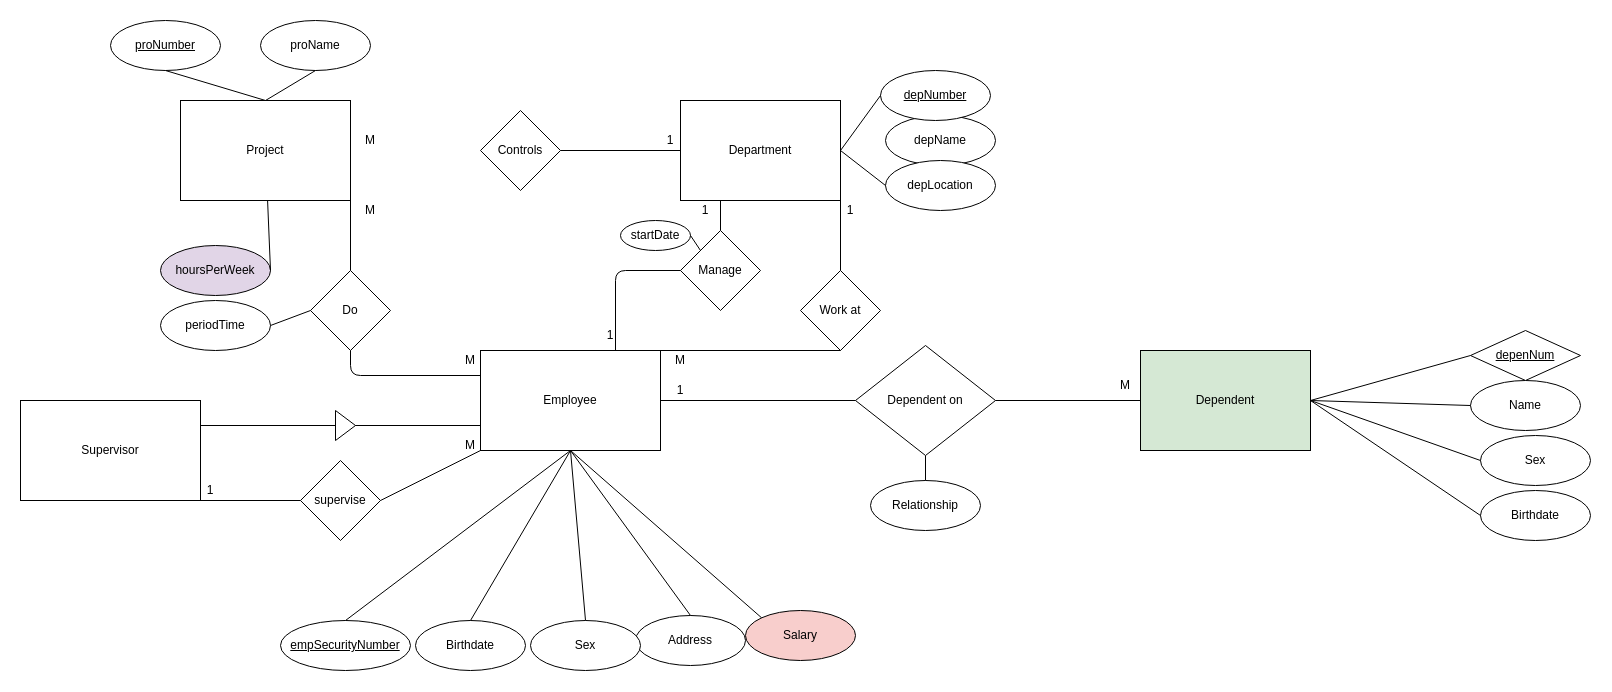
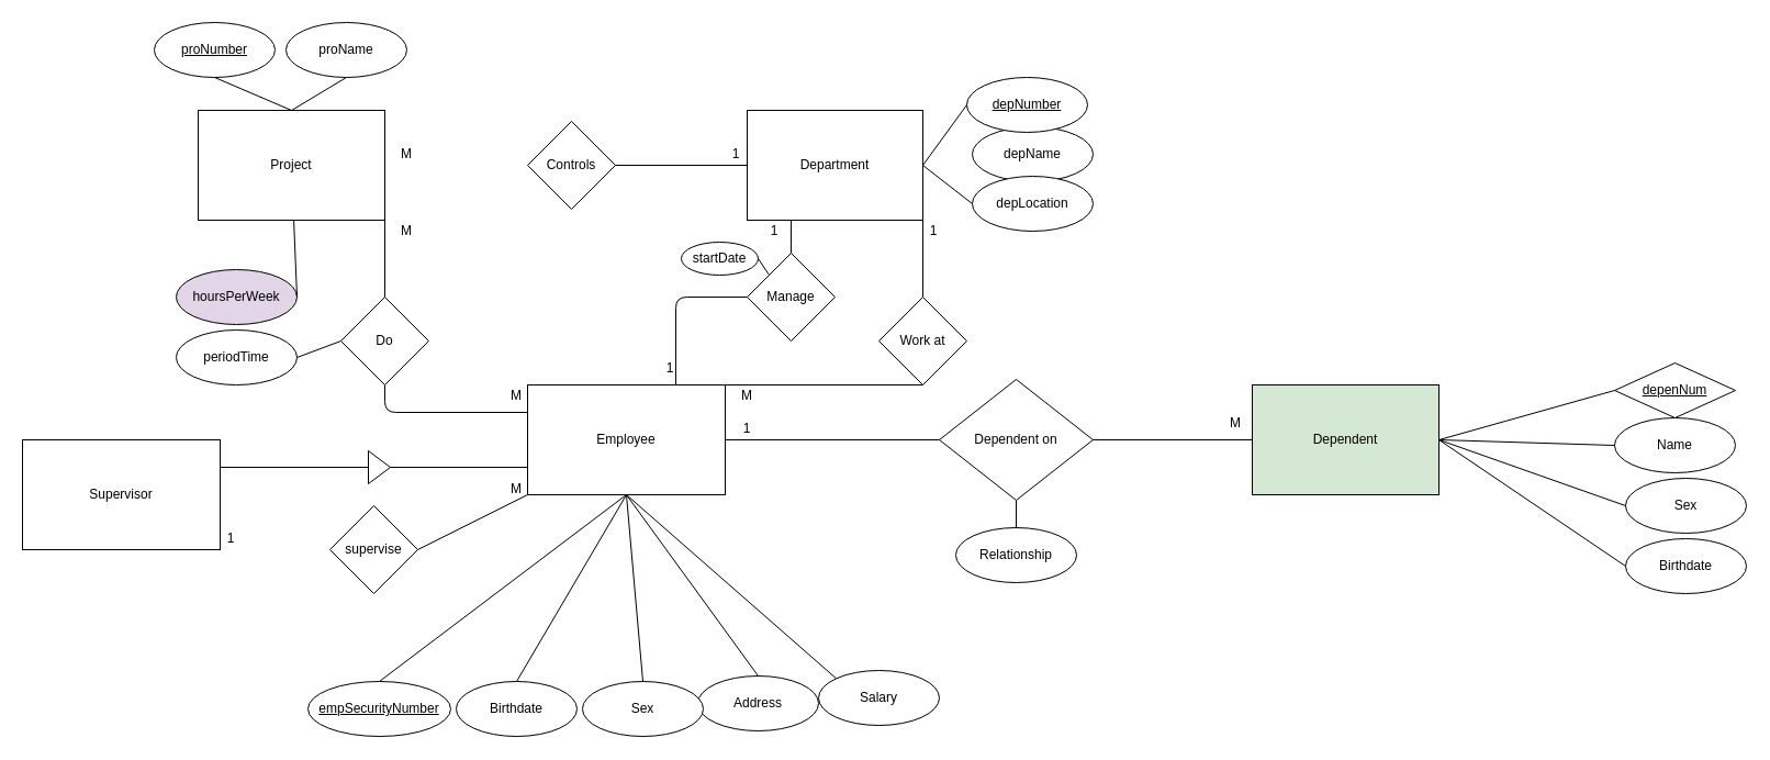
  <mxCell id="0" />
  <mxCell id="1" parent="0" />
  <mxCell id="2" value="Department&lt;br&gt;" style="rounded=0;whiteSpace=wrap;html=1;" vertex="1" parent="1"><mxGeometry x="680" y="100" width="160" height="100" as="geometry" /></mxCell>
  <mxCell id="3" value="depName&lt;br&gt;" style="ellipse;whiteSpace=wrap;html=1;" vertex="1" parent="1"><mxGeometry x="885" y="115" width="110" height="50" as="geometry" /></mxCell>
  <mxCell id="4" value="&lt;u&gt;depNumber&lt;/u&gt;" style="ellipse;whiteSpace=wrap;html=1;" vertex="1" parent="1"><mxGeometry x="880" y="70" width="110" height="50" as="geometry" /></mxCell>
  <mxCell id="5" value="Project&lt;br&gt;" style="rounded=0;whiteSpace=wrap;html=1;" vertex="1" parent="1"><mxGeometry x="180" y="100" width="170" height="100" as="geometry" /></mxCell>
- <mxCell id="6" value="&lt;u&gt;proNumber&lt;/u&gt;" style="ellipse;whiteSpace=wrap;html=1;" vertex="1" parent="1"><mxGeometry x="110" y="20" width="110" height="50" as="geometry" /></mxCell>
+ <mxCell id="6" value="&lt;u&gt;proNumber&lt;/u&gt;" style="ellipse;whiteSpace=wrap;html=1;" vertex="1" parent="1"><mxGeometry x="140" y="20" width="110" height="50" as="geometry" /></mxCell>
  <mxCell id="7" value="proName" style="ellipse;whiteSpace=wrap;html=1;" vertex="1" parent="1"><mxGeometry x="260" y="20" width="110" height="50" as="geometry" /></mxCell>
  <mxCell id="8" value="" style="endArrow=none;html=1;entryX=0.5;entryY=1;entryDx=0;entryDy=0;exitX=0.5;exitY=0;exitDx=0;exitDy=0;" edge="1" parent="1" source="5" target="6"><mxGeometry width="50" height="50" relative="1" as="geometry"><mxPoint x="220" y="220" as="sourcePoint" /><mxPoint x="270" y="170" as="targetPoint" /></mxGeometry></mxCell>
  <mxCell id="9" value="" style="endArrow=none;html=1;entryX=0.5;entryY=1;entryDx=0;entryDy=0;exitX=0.5;exitY=0;exitDx=0;exitDy=0;" edge="1" parent="1" source="5" target="7"><mxGeometry width="50" height="50" relative="1" as="geometry"><mxPoint x="220" y="220" as="sourcePoint" /><mxPoint x="270" y="170" as="targetPoint" /></mxGeometry></mxCell>
  <mxCell id="10" value="Employee&lt;br&gt;" style="rounded=0;whiteSpace=wrap;html=1;" vertex="1" parent="1"><mxGeometry x="480" y="350" width="180" height="100" as="geometry" /></mxCell>
  <mxCell id="11" value="&lt;u&gt;empSecurityNumber&lt;/u&gt;" style="ellipse;whiteSpace=wrap;html=1;" vertex="1" parent="1"><mxGeometry x="280" y="620" width="130" height="50" as="geometry" /></mxCell>
  <mxCell id="12" value="Dependent&lt;br&gt;" style="rounded=0;whiteSpace=wrap;html=1;fillColor=#d5e8d4;" vertex="1" parent="1"><mxGeometry x="1140" y="350" width="170" height="100" as="geometry" /></mxCell>
  <mxCell id="13" value="Address&lt;br&gt;" style="ellipse;whiteSpace=wrap;html=1;" vertex="1" parent="1"><mxGeometry x="635" y="615" width="110" height="50" as="geometry" /></mxCell>
- <mxCell id="14" value="Salary&lt;br&gt;" style="ellipse;whiteSpace=wrap;html=1;fillColor=#f8cecc;" vertex="1" parent="1"><mxGeometry x="745" y="610" width="110" height="50" as="geometry" /></mxCell>
+ <mxCell id="14" value="Salary&lt;br&gt;" style="ellipse;whiteSpace=wrap;html=1;" vertex="1" parent="1"><mxGeometry x="745" y="610" width="110" height="50" as="geometry" /></mxCell>
  <mxCell id="15" value="Sex" style="ellipse;whiteSpace=wrap;html=1;" vertex="1" parent="1"><mxGeometry x="530" y="620" width="110" height="50" as="geometry" /></mxCell>
  <mxCell id="16" value="Birthdate&lt;br&gt;" style="ellipse;whiteSpace=wrap;html=1;" vertex="1" parent="1"><mxGeometry x="415" y="620" width="110" height="50" as="geometry" /></mxCell>
  <mxCell id="17" value="&lt;u&gt;depenNum&lt;/u&gt;" style="rhombus;whiteSpace=wrap;html=1;" vertex="1" parent="1"><mxGeometry x="1470" y="330" width="110" height="50" as="geometry" /></mxCell>
  <mxCell id="18" value="Name&lt;br&gt;" style="ellipse;whiteSpace=wrap;html=1;" vertex="1" parent="1"><mxGeometry x="1470" y="380" width="110" height="50" as="geometry" /></mxCell>
  <mxCell id="19" value="Sex&lt;br&gt;" style="ellipse;whiteSpace=wrap;html=1;" vertex="1" parent="1"><mxGeometry x="1480" y="435" width="110" height="50" as="geometry" /></mxCell>
  <mxCell id="20" value="Birthdate" style="ellipse;whiteSpace=wrap;html=1;" vertex="1" parent="1"><mxGeometry x="1480" y="490" width="110" height="50" as="geometry" /></mxCell>
  <mxCell id="21" value="Relationship" style="ellipse;whiteSpace=wrap;html=1;" vertex="1" parent="1"><mxGeometry x="870" y="480" width="110" height="50" as="geometry" /></mxCell>
  <mxCell id="22" value="" style="endArrow=none;html=1;exitX=0;exitY=0.5;exitDx=0;exitDy=0;entryX=1;entryY=0.5;entryDx=0;entryDy=0;" edge="1" parent="1" source="17" target="12"><mxGeometry width="50" height="50" relative="1" as="geometry"><mxPoint x="1350" y="300" as="sourcePoint" /><mxPoint x="1400" y="250" as="targetPoint" /></mxGeometry></mxCell>
  <mxCell id="23" value="" style="endArrow=none;html=1;exitX=0;exitY=0.5;exitDx=0;exitDy=0;entryX=1;entryY=0.5;entryDx=0;entryDy=0;" edge="1" parent="1" source="18" target="12"><mxGeometry width="50" height="50" relative="1" as="geometry"><mxPoint x="1350" y="300" as="sourcePoint" /><mxPoint x="1330" y="340" as="targetPoint" /></mxGeometry></mxCell>
  <mxCell id="24" value="" style="endArrow=none;html=1;exitX=0;exitY=0.5;exitDx=0;exitDy=0;entryX=1;entryY=0.5;entryDx=0;entryDy=0;" edge="1" parent="1" source="19" target="12"><mxGeometry width="50" height="50" relative="1" as="geometry"><mxPoint x="1050" y="445" as="sourcePoint" /><mxPoint x="1350" y="510" as="targetPoint" /></mxGeometry></mxCell>
  <mxCell id="25" value="" style="endArrow=none;html=1;exitX=0;exitY=0.5;exitDx=0;exitDy=0;entryX=1;entryY=0.5;entryDx=0;entryDy=0;" edge="1" parent="1" source="20" target="12"><mxGeometry width="50" height="50" relative="1" as="geometry"><mxPoint x="1093.891" y="497.322" as="sourcePoint" /><mxPoint x="1130" y="460" as="targetPoint" /></mxGeometry></mxCell>
  <mxCell id="26" value="" style="endArrow=none;html=1;exitX=0.5;exitY=0;exitDx=0;exitDy=0;entryX=0.5;entryY=1;entryDx=0;entryDy=0;" edge="1" parent="1" source="21" target="30"><mxGeometry width="50" height="50" relative="1" as="geometry"><mxPoint x="1103.891" y="507.322" as="sourcePoint" /><mxPoint x="1140" y="470" as="targetPoint" /></mxGeometry></mxCell>
  <mxCell id="27" value="Work at&lt;br&gt;" style="rhombus;whiteSpace=wrap;html=1;rotation=0;" vertex="1" parent="1"><mxGeometry x="800" y="270" width="80" height="80" as="geometry" /></mxCell>
  <mxCell id="28" value="Controls" style="rhombus;whiteSpace=wrap;html=1;" vertex="1" parent="1"><mxGeometry x="480" y="110" width="80" height="80" as="geometry" /></mxCell>
  <mxCell id="29" value="Do" style="rhombus;whiteSpace=wrap;html=1;rotation=0;" vertex="1" parent="1"><mxGeometry x="310" y="270" width="80" height="80" as="geometry" /></mxCell>
  <mxCell id="30" value="Dependent on" style="rhombus;whiteSpace=wrap;html=1;" vertex="1" parent="1"><mxGeometry x="855" y="345" width="140" height="110" as="geometry" /></mxCell>
  <mxCell id="31" value="" style="endArrow=none;html=1;entryX=0;entryY=0.5;entryDx=0;entryDy=0;exitX=1;exitY=0.5;exitDx=0;exitDy=0;" edge="1" parent="1" source="2" target="4"><mxGeometry width="50" height="50" relative="1" as="geometry"><mxPoint x="390" y="360" as="sourcePoint" /><mxPoint x="440" y="310" as="targetPoint" /></mxGeometry></mxCell>
  <mxCell id="32" value="" style="endArrow=none;html=1;exitX=0.5;exitY=1;exitDx=0;exitDy=0;entryX=0.5;entryY=0;entryDx=0;entryDy=0;" edge="1" parent="1" source="10" target="11"><mxGeometry width="50" height="50" relative="1" as="geometry"><mxPoint x="270" y="320" as="sourcePoint" /><mxPoint x="320" y="270" as="targetPoint" /></mxGeometry></mxCell>
  <mxCell id="33" value="" style="endArrow=none;html=1;exitX=0.5;exitY=0;exitDx=0;exitDy=0;entryX=0.5;entryY=1;entryDx=0;entryDy=0;" edge="1" parent="1" source="16" target="10"><mxGeometry width="50" height="50" relative="1" as="geometry"><mxPoint x="460" y="320" as="sourcePoint" /><mxPoint x="510" y="270" as="targetPoint" /></mxGeometry></mxCell>
  <mxCell id="34" value="" style="endArrow=none;html=1;exitX=0.5;exitY=0;exitDx=0;exitDy=0;entryX=0.5;entryY=1;entryDx=0;entryDy=0;" edge="1" parent="1" source="15" target="10"><mxGeometry width="50" height="50" relative="1" as="geometry"><mxPoint x="335" y="540" as="sourcePoint" /><mxPoint x="480" y="460" as="targetPoint" /></mxGeometry></mxCell>
  <mxCell id="35" value="" style="endArrow=none;html=1;exitX=0.5;exitY=0;exitDx=0;exitDy=0;entryX=0.5;entryY=1;entryDx=0;entryDy=0;" edge="1" parent="1" source="13" target="10"><mxGeometry width="50" height="50" relative="1" as="geometry"><mxPoint x="345" y="550" as="sourcePoint" /><mxPoint x="500" y="480" as="targetPoint" /></mxGeometry></mxCell>
  <mxCell id="36" value="" style="endArrow=none;html=1;exitX=0;exitY=0;exitDx=0;exitDy=0;entryX=0.5;entryY=1;entryDx=0;entryDy=0;" edge="1" parent="1" source="14" target="10"><mxGeometry width="50" height="50" relative="1" as="geometry"><mxPoint x="355" y="560" as="sourcePoint" /><mxPoint x="510" y="490" as="targetPoint" /></mxGeometry></mxCell>
  <mxCell id="37" value="" style="endArrow=none;html=1;exitX=1;exitY=0.5;exitDx=0;exitDy=0;entryX=0;entryY=0.5;entryDx=0;entryDy=0;" edge="1" parent="1" source="10" target="30"><mxGeometry width="50" height="50" relative="1" as="geometry"><mxPoint x="460" y="320" as="sourcePoint" /><mxPoint x="510" y="270" as="targetPoint" /></mxGeometry></mxCell>
  <mxCell id="38" value="" style="endArrow=none;html=1;exitX=0;exitY=0.5;exitDx=0;exitDy=0;entryX=1;entryY=0.5;entryDx=0;entryDy=0;" edge="1" parent="1" source="12" target="30"><mxGeometry width="50" height="50" relative="1" as="geometry"><mxPoint x="1690" y="320" as="sourcePoint" /><mxPoint x="1740" y="270" as="targetPoint" /></mxGeometry></mxCell>
  <mxCell id="39" value="1" style="text;html=1;strokeColor=none;fillColor=none;align=center;verticalAlign=middle;whiteSpace=wrap;rounded=0;" vertex="1" parent="1"><mxGeometry x="660" y="380" width="40" height="20" as="geometry" /></mxCell>
  <mxCell id="40" value="M" style="text;html=1;strokeColor=none;fillColor=none;align=center;verticalAlign=middle;whiteSpace=wrap;rounded=0;" vertex="1" parent="1"><mxGeometry x="1100" y="365" width="50" height="40" as="geometry" /></mxCell>
  <mxCell id="41" value="" style="endArrow=none;html=1;entryX=0.5;entryY=1;entryDx=0;entryDy=0;exitX=1;exitY=0;exitDx=0;exitDy=0;" edge="1" parent="1" source="10" target="27"><mxGeometry width="50" height="50" relative="1" as="geometry"><mxPoint x="590" y="320" as="sourcePoint" /><mxPoint x="640" y="270" as="targetPoint" /></mxGeometry></mxCell>
  <mxCell id="42" value="" style="endArrow=none;html=1;entryX=1;entryY=1;entryDx=0;entryDy=0;exitX=0.5;exitY=0;exitDx=0;exitDy=0;" edge="1" parent="1" source="27" target="2"><mxGeometry width="50" height="50" relative="1" as="geometry"><mxPoint x="590" y="320" as="sourcePoint" /><mxPoint x="640" y="270" as="targetPoint" /></mxGeometry></mxCell>
  <mxCell id="43" value="M" style="text;html=1;strokeColor=none;fillColor=none;align=center;verticalAlign=middle;whiteSpace=wrap;rounded=0;" vertex="1" parent="1"><mxGeometry x="660" y="350" width="40" height="20" as="geometry" /></mxCell>
  <mxCell id="44" value="1" style="text;html=1;strokeColor=none;fillColor=none;align=center;verticalAlign=middle;whiteSpace=wrap;rounded=0;" vertex="1" parent="1"><mxGeometry x="830" y="200" width="40" height="20" as="geometry" /></mxCell>
  <mxCell id="45" value="" style="endArrow=none;html=1;exitX=0;exitY=0.25;exitDx=0;exitDy=0;entryX=0.5;entryY=1;entryDx=0;entryDy=0;" edge="1" parent="1" source="10" target="29"><mxGeometry width="50" height="50" relative="1" as="geometry"><mxPoint x="590" y="320" as="sourcePoint" /><mxPoint x="640" y="270" as="targetPoint" /><Array as="points"><mxPoint x="350" y="375" /></Array></mxGeometry></mxCell>
  <mxCell id="46" value="" style="endArrow=none;html=1;exitX=0.5;exitY=0;exitDx=0;exitDy=0;entryX=1;entryY=1;entryDx=0;entryDy=0;" edge="1" parent="1" source="29" target="5"><mxGeometry width="50" height="50" relative="1" as="geometry"><mxPoint x="590" y="320" as="sourcePoint" /><mxPoint x="640" y="270" as="targetPoint" /></mxGeometry></mxCell>
  <mxCell id="47" value="M" style="text;html=1;strokeColor=none;fillColor=none;align=center;verticalAlign=middle;whiteSpace=wrap;rounded=0;" vertex="1" parent="1"><mxGeometry x="450" y="350" width="40" height="20" as="geometry" /></mxCell>
  <mxCell id="48" value="M" style="text;html=1;strokeColor=none;fillColor=none;align=center;verticalAlign=middle;whiteSpace=wrap;rounded=0;" vertex="1" parent="1"><mxGeometry x="350" y="200" width="40" height="20" as="geometry" /></mxCell>
  <mxCell id="49" value="" style="endArrow=none;html=1;exitX=1;exitY=0.5;exitDx=0;exitDy=0;entryX=0;entryY=0.5;entryDx=0;entryDy=0;" edge="1" parent="1" source="28" target="2"><mxGeometry width="50" height="50" relative="1" as="geometry"><mxPoint x="630" y="300" as="sourcePoint" /><mxPoint x="680" y="250" as="targetPoint" /></mxGeometry></mxCell>
  <mxCell id="50" value="M" style="text;html=1;strokeColor=none;fillColor=none;align=center;verticalAlign=middle;whiteSpace=wrap;rounded=0;" vertex="1" parent="1"><mxGeometry x="350" y="130" width="40" height="20" as="geometry" /></mxCell>
  <mxCell id="51" value="1" style="text;html=1;strokeColor=none;fillColor=none;align=center;verticalAlign=middle;whiteSpace=wrap;rounded=0;" vertex="1" parent="1"><mxGeometry x="650" y="130" width="40" height="20" as="geometry" /></mxCell>
  <mxCell id="52" value="hoursPerWeek" style="ellipse;whiteSpace=wrap;html=1;fillColor=#e1d5e7;" vertex="1" parent="1"><mxGeometry x="160" y="245" width="110" height="50" as="geometry" /></mxCell>
  <mxCell id="53" value="" style="endArrow=none;html=1;exitX=1;exitY=0.5;exitDx=0;exitDy=0;" edge="1" parent="1" source="52" target="5"><mxGeometry width="50" height="50" relative="1" as="geometry"><mxPoint x="630" y="300" as="sourcePoint" /><mxPoint x="680" y="250" as="targetPoint" /></mxGeometry></mxCell>
  <mxCell id="54" value="Supervisor&lt;br&gt;" style="rounded=0;whiteSpace=wrap;html=1;" vertex="1" parent="1"><mxGeometry x="20" y="400" width="180" height="100" as="geometry" /></mxCell>
  <mxCell id="55" value="" style="endArrow=none;html=1;exitX=0.75;exitY=0.5;exitDx=0;exitDy=0;entryX=0;entryY=0.75;entryDx=0;entryDy=0;startArrow=none;exitPerimeter=0;" edge="1" parent="1" source="56" target="10"><mxGeometry width="50" height="50" relative="1" as="geometry"><mxPoint x="580" y="340" as="sourcePoint" /><mxPoint x="630" y="290" as="targetPoint" /></mxGeometry></mxCell>
  <mxCell id="56" value="" style="triangle;whiteSpace=wrap;html=1;" vertex="1" parent="1"><mxGeometry x="335" y="410" width="20" height="30" as="geometry" /></mxCell>
  <mxCell id="57" value="" style="endArrow=none;html=1;exitX=1;exitY=0.25;exitDx=0;exitDy=0;entryX=0;entryY=0.5;entryDx=0;entryDy=0;" edge="1" parent="1" source="54" target="56"><mxGeometry width="50" height="50" relative="1" as="geometry"><mxPoint x="190" y="425" as="sourcePoint" /><mxPoint x="480" y="425" as="targetPoint" /></mxGeometry></mxCell>
  <mxCell id="58" value="supervise" style="rhombus;whiteSpace=wrap;html=1;" vertex="1" parent="1"><mxGeometry x="300" y="460" width="80" height="80" as="geometry" /></mxCell>
- <mxCell id="59" value="" style="endArrow=none;html=1;exitX=1;exitY=1;exitDx=0;exitDy=0;entryX=0;entryY=0.5;entryDx=0;entryDy=0;" edge="1" parent="1" source="54" target="58"><mxGeometry width="50" height="50" relative="1" as="geometry"><mxPoint x="380" y="460" as="sourcePoint" /><mxPoint x="430" y="410" as="targetPoint" /></mxGeometry></mxCell>
  <mxCell id="60" value="" style="endArrow=none;html=1;exitX=1;exitY=0.5;exitDx=0;exitDy=0;entryX=0;entryY=1;entryDx=0;entryDy=0;" edge="1" parent="1" source="58" target="10"><mxGeometry width="50" height="50" relative="1" as="geometry"><mxPoint x="380" y="460" as="sourcePoint" /><mxPoint x="430" y="410" as="targetPoint" /></mxGeometry></mxCell>
  <mxCell id="61" value="1" style="text;html=1;strokeColor=none;fillColor=none;align=center;verticalAlign=middle;whiteSpace=wrap;rounded=0;" vertex="1" parent="1"><mxGeometry x="190" y="480" width="40" height="20" as="geometry" /></mxCell>
  <mxCell id="62" value="M" style="text;html=1;strokeColor=none;fillColor=none;align=center;verticalAlign=middle;whiteSpace=wrap;rounded=0;" vertex="1" parent="1"><mxGeometry x="450" y="435" width="40" height="20" as="geometry" /></mxCell>
  <mxCell id="63" value="Manage" style="rhombus;whiteSpace=wrap;html=1;" vertex="1" parent="1"><mxGeometry x="680" y="230" width="80" height="80" as="geometry" /></mxCell>
  <mxCell id="64" value="1" style="text;html=1;strokeColor=none;fillColor=none;align=center;verticalAlign=middle;whiteSpace=wrap;rounded=0;" vertex="1" parent="1"><mxGeometry x="590" y="325" width="40" height="20" as="geometry" /></mxCell>
  <mxCell id="65" value="" style="endArrow=none;html=1;entryX=0;entryY=0.5;entryDx=0;entryDy=0;exitX=0.75;exitY=0;exitDx=0;exitDy=0;" edge="1" parent="1" source="10" target="63"><mxGeometry width="50" height="50" relative="1" as="geometry"><mxPoint x="720" y="320" as="sourcePoint" /><mxPoint x="560" y="210" as="targetPoint" /><Array as="points"><mxPoint x="615" y="270" /></Array></mxGeometry></mxCell>
  <mxCell id="66" value="" style="endArrow=none;html=1;entryX=0.5;entryY=0;entryDx=0;entryDy=0;exitX=0.25;exitY=1;exitDx=0;exitDy=0;" edge="1" parent="1" source="2" target="63"><mxGeometry width="50" height="50" relative="1" as="geometry"><mxPoint x="510" y="260" as="sourcePoint" /><mxPoint x="560" y="210" as="targetPoint" /></mxGeometry></mxCell>
  <mxCell id="67" value="1" style="text;html=1;strokeColor=none;fillColor=none;align=center;verticalAlign=middle;whiteSpace=wrap;rounded=0;" vertex="1" parent="1"><mxGeometry x="690" y="200" width="30" height="20" as="geometry" /></mxCell>
  <mxCell id="68" value="startDate" style="ellipse;whiteSpace=wrap;html=1;" vertex="1" parent="1"><mxGeometry x="620" y="220" width="70" height="30" as="geometry" /></mxCell>
  <mxCell id="69" value="" style="endArrow=none;html=1;entryX=0;entryY=0;entryDx=0;entryDy=0;exitX=1;exitY=0.5;exitDx=0;exitDy=0;" edge="1" parent="1" source="68" target="63"><mxGeometry width="50" height="50" relative="1" as="geometry"><mxPoint x="510" y="260" as="sourcePoint" /><mxPoint x="560" y="210" as="targetPoint" /></mxGeometry></mxCell>
  <mxCell id="70" value="depLocation" style="ellipse;whiteSpace=wrap;html=1;" vertex="1" parent="1"><mxGeometry x="885" y="160" width="110" height="50" as="geometry" /></mxCell>
  <mxCell id="71" value="" style="endArrow=none;html=1;entryX=1;entryY=0.5;entryDx=0;entryDy=0;exitX=0;exitY=0.5;exitDx=0;exitDy=0;" edge="1" parent="1" source="70" target="2"><mxGeometry width="50" height="50" relative="1" as="geometry"><mxPoint x="790" y="260" as="sourcePoint" /><mxPoint x="840" y="210" as="targetPoint" /></mxGeometry></mxCell>
  <mxCell id="72" value="periodTime&lt;br&gt;" style="ellipse;whiteSpace=wrap;html=1;" vertex="1" parent="1"><mxGeometry x="160" y="300" width="110" height="50" as="geometry" /></mxCell>
  <mxCell id="73" value="" style="endArrow=none;html=1;entryX=1;entryY=0.5;entryDx=0;entryDy=0;exitX=0;exitY=0.5;exitDx=0;exitDy=0;" edge="1" parent="1" source="29" target="72"><mxGeometry width="50" height="50" relative="1" as="geometry"><mxPoint x="390" y="310" as="sourcePoint" /><mxPoint x="760" y="260" as="targetPoint" /></mxGeometry></mxCell>
